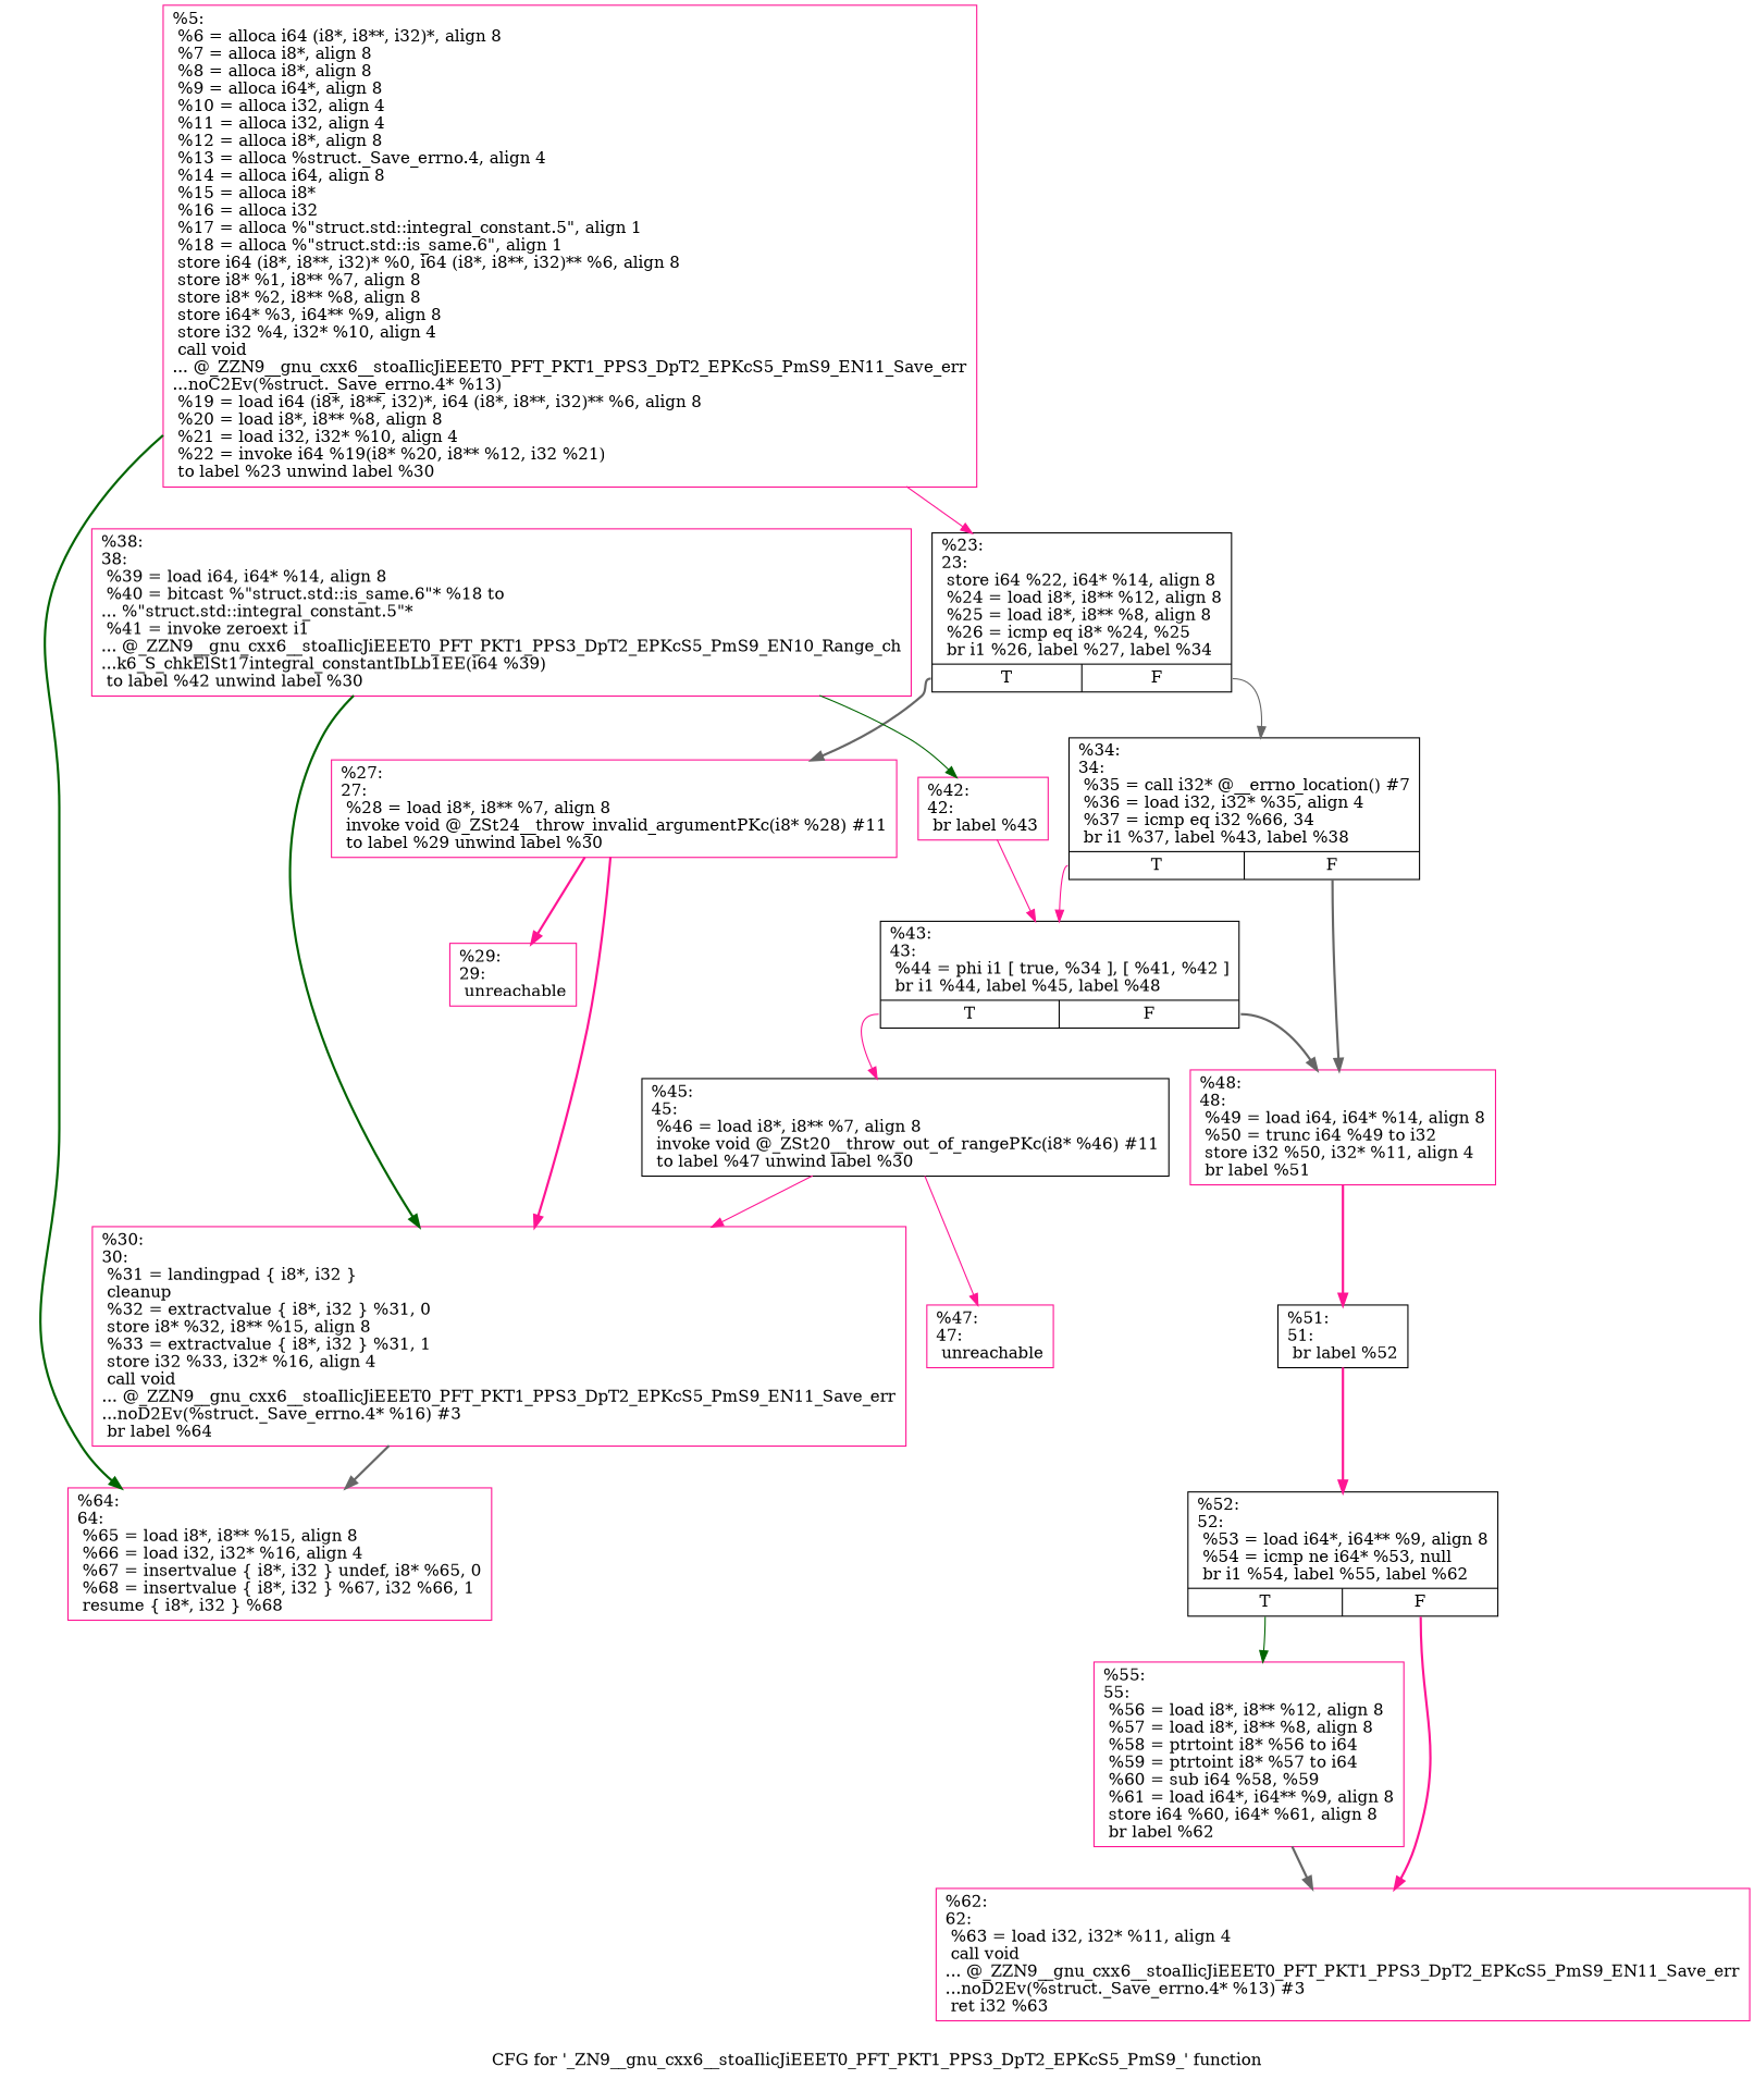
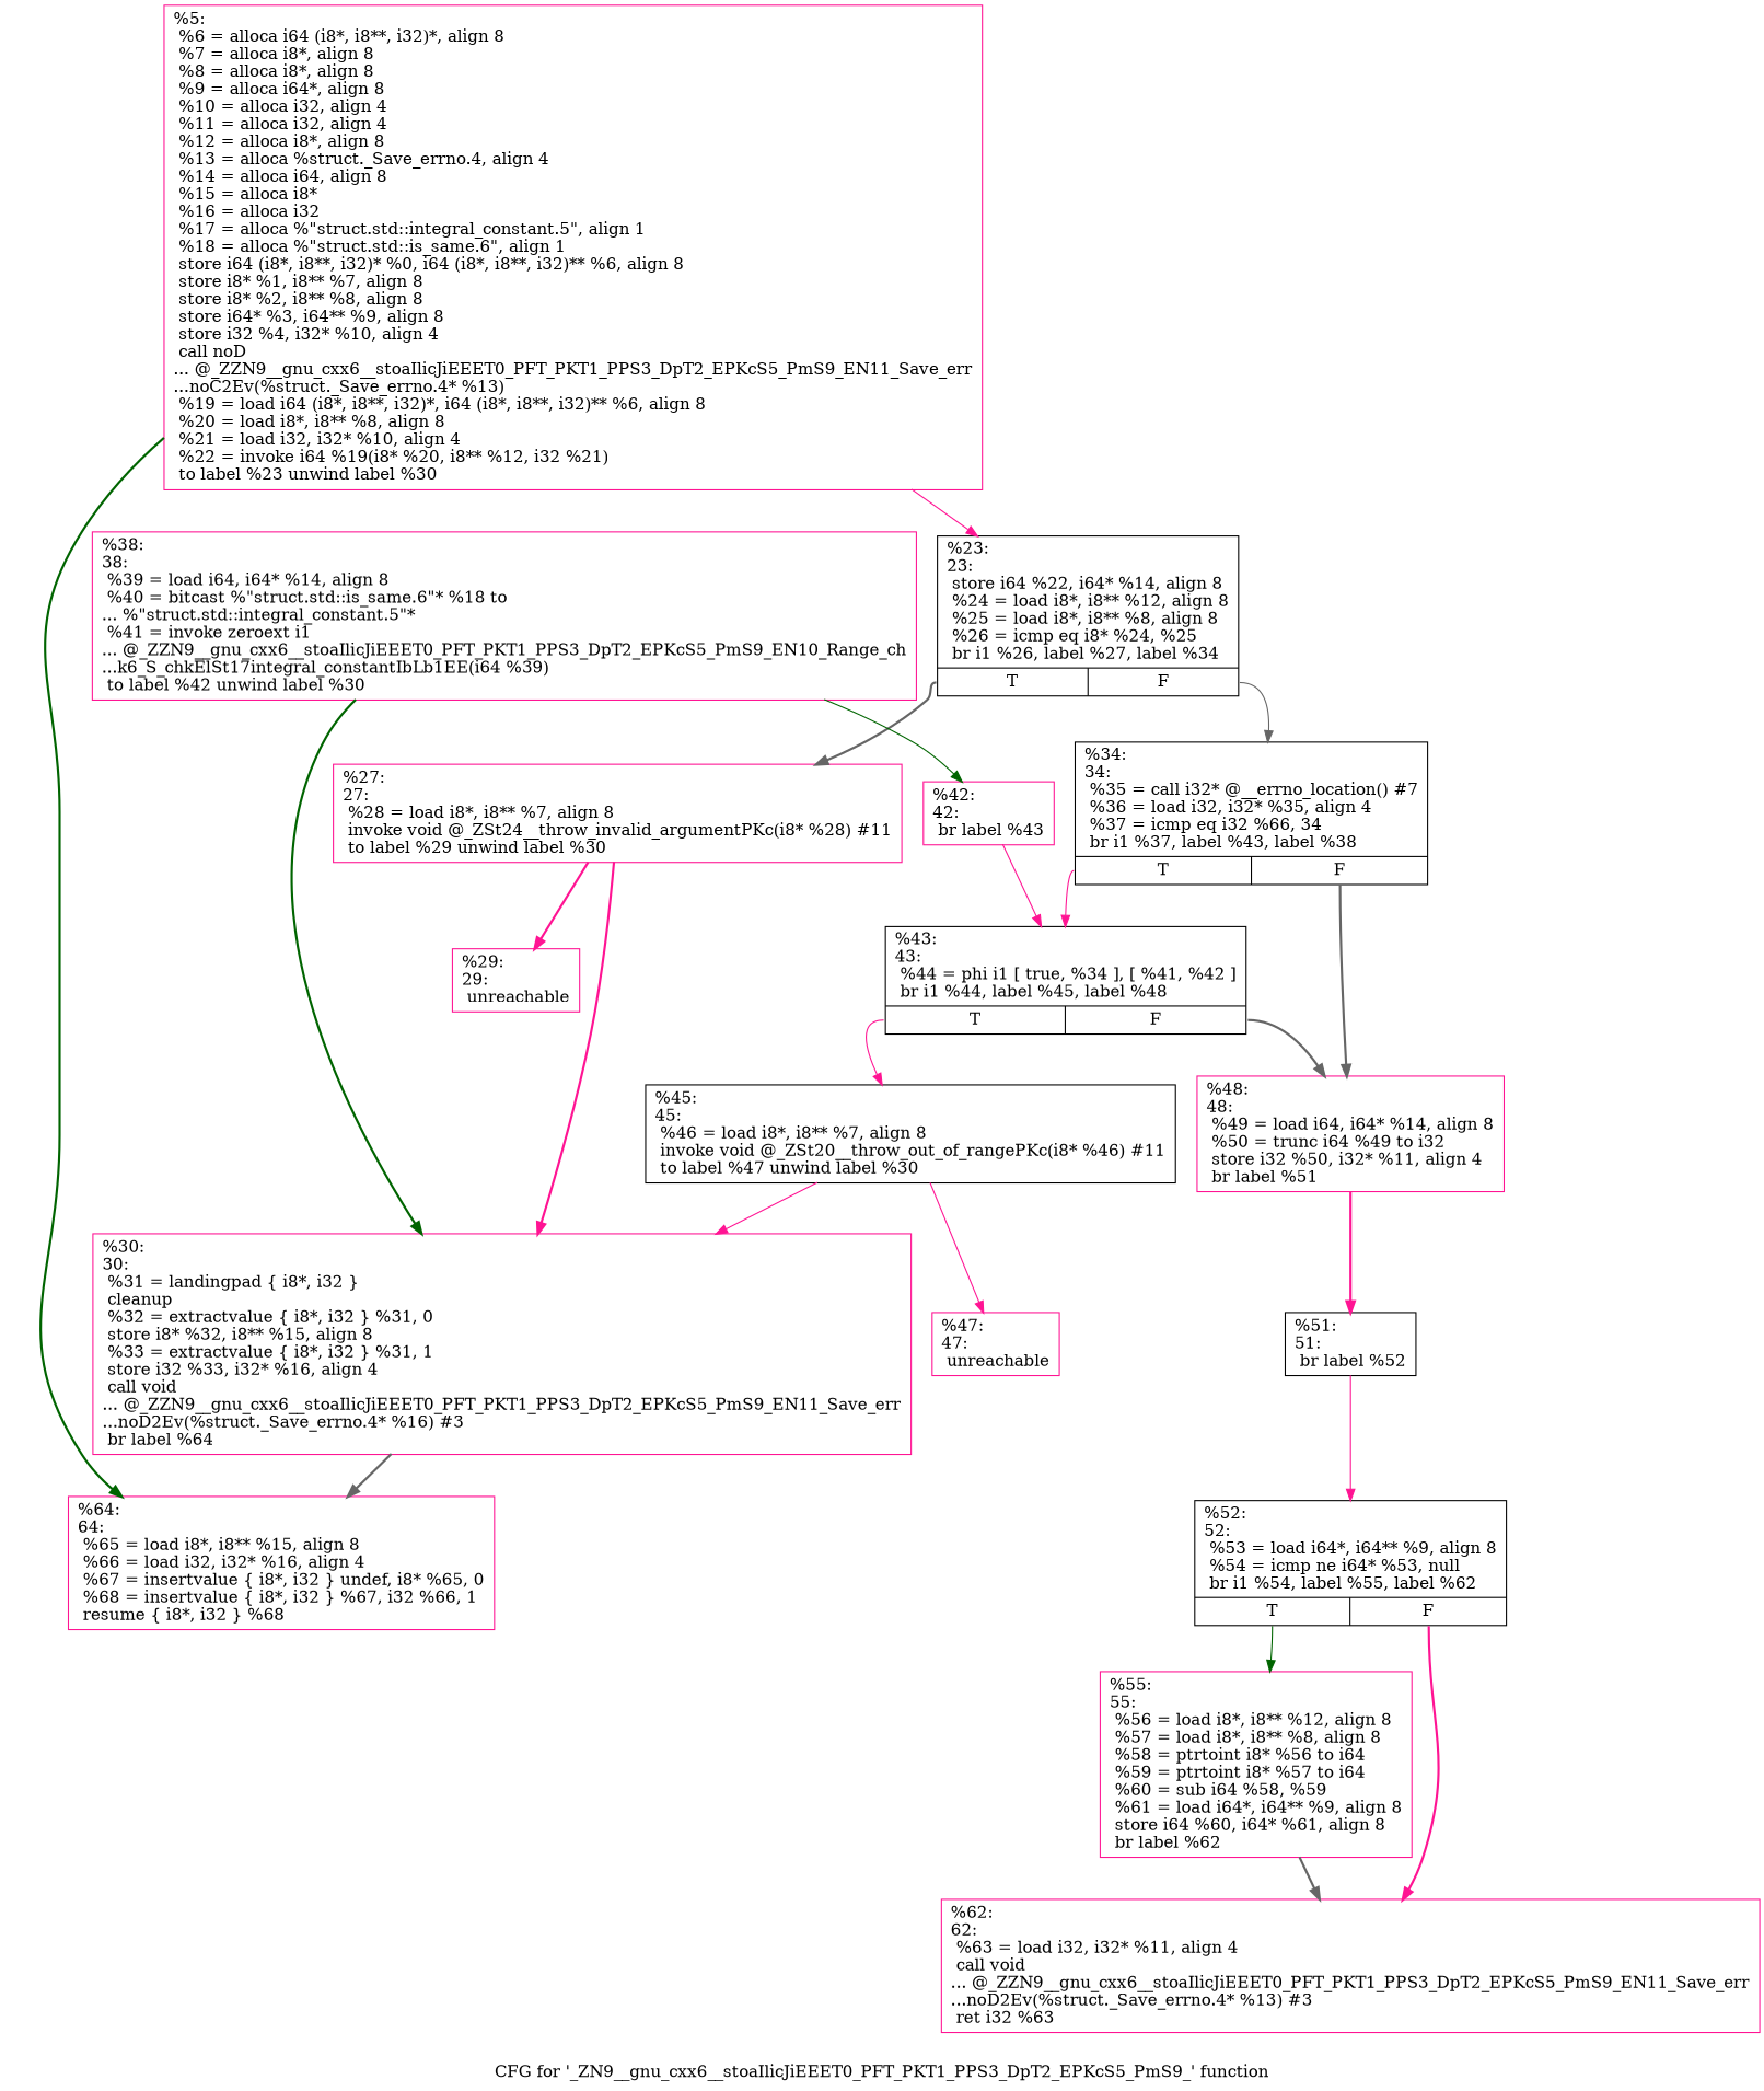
  digraph {
    label="CFG for '_ZN9__gnu_cxx6__stoaIlicJiEEET0_PFT_PKT1_PPS3_DpT2_EPKcS5_PmS9_' function"
    node [color=deeppink shape=record]
    edge [color=deeppink style=bold]
-   n1 [label="{%5:\l  %6 = alloca i64 (i8*, i8**, i32)*, align 8\l  %7 = alloca i8*, align 8\l  %8 = alloca i8*, align 8\l  %9 = alloca i64*, align 8\l  %10 = alloca i32, align 4\l  %11 = alloca i32, align 4\l  %12 = alloca i8*, align 8\l  %13 = alloca %struct._Save_errno.4, align 4\l  %14 = alloca i64, align 8\l  %15 = alloca i8*\l  %16 = alloca i32\l  %17 = alloca %\"struct.std::integral_constant.5\", align 1\l  %18 = alloca %\"struct.std::is_same.6\", align 1\l  store i64 (i8*, i8**, i32)* %0, i64 (i8*, i8**, i32)** %6, align 8\l  store i8* %1, i8** %7, align 8\l  store i8* %2, i8** %8, align 8\l  store i64* %3, i64** %9, align 8\l  store i32 %4, i32* %10, align 4\l  call void\l... @_ZZN9__gnu_cxx6__stoaIlicJiEEET0_PFT_PKT1_PPS3_DpT2_EPKcS5_PmS9_EN11_Save_err\l...noC2Ev(%struct._Save_errno.4* %13)\l  %19 = load i64 (i8*, i8**, i32)*, i64 (i8*, i8**, i32)** %6, align 8\l  %20 = load i8*, i8** %8, align 8\l  %21 = load i32, i32* %10, align 4\l  %22 = invoke i64 %19(i8* %20, i8** %12, i32 %21)\l          to label %23 unwind label %30\l}"]
+   n1 [label="{%5:\l  %6 = alloca i64 (i8*, i8**, i32)*, align 8\l  %7 = alloca i8*, align 8\l  %8 = alloca i8*, align 8\l  %9 = alloca i64*, align 8\l  %10 = alloca i32, align 4\l  %11 = alloca i32, align 4\l  %12 = alloca i8*, align 8\l  %13 = alloca %struct._Save_errno.4, align 4\l  %14 = alloca i64, align 8\l  %15 = alloca i8*\l  %16 = alloca i32\l  %17 = alloca %\"struct.std::integral_constant.5\", align 1\l  %18 = alloca %\"struct.std::is_same.6\", align 1\l  store i64 (i8*, i8**, i32)* %0, i64 (i8*, i8**, i32)** %6, align 8\l  store i8* %1, i8** %7, align 8\l  store i8* %2, i8** %8, align 8\l  store i64* %3, i64** %9, align 8\l  store i32 %4, i32* %10, align 4\l  call noD\l... @_ZZN9__gnu_cxx6__stoaIlicJiEEET0_PFT_PKT1_PPS3_DpT2_EPKcS5_PmS9_EN11_Save_err\l...noC2Ev(%struct._Save_errno.4* %13)\l  %19 = load i64 (i8*, i8**, i32)*, i64 (i8*, i8**, i32)** %6, align 8\l  %20 = load i8*, i8** %8, align 8\l  %21 = load i32, i32* %10, align 4\l  %22 = invoke i64 %19(i8* %20, i8** %12, i32 %21)\l          to label %23 unwind label %30\l}"]
    n2 [color=black label="{%23:\l23:                                               \l  store i64 %22, i64* %14, align 8\l  %24 = load i8*, i8** %12, align 8\l  %25 = load i8*, i8** %8, align 8\l  %26 = icmp eq i8* %24, %25\l  br i1 %26, label %27, label %34\l|{<s0>T|<s1>F}}"]
    n3 [label="{%64:\l64:                                               \l  %65 = load i8*, i8** %15, align 8\l  %66 = load i32, i32* %16, align 4\l  %67 = insertvalue \{ i8*, i32 \} undef, i8* %65, 0\l  %68 = insertvalue \{ i8*, i32 \} %67, i32 %66, 1\l  resume \{ i8*, i32 \} %68\l}"]
    n4 [label="{%27:\l27:                                               \l  %28 = load i8*, i8** %7, align 8\l  invoke void @_ZSt24__throw_invalid_argumentPKc(i8* %28) #11\l          to label %29 unwind label %30\l}"]
    n5 [color=black label="{%34:\l34:                                               \l  %35 = call i32* @__errno_location() #7\l  %36 = load i32, i32* %35, align 4\l  %37 = icmp eq i32 %66, 34\l  br i1 %37, label %43, label %38\l|{<s0>T|<s1>F}}"]
    n6 [label="{%30:\l30:                                               \l  %31 = landingpad \{ i8*, i32 \}\l          cleanup\l  %32 = extractvalue \{ i8*, i32 \} %31, 0\l  store i8* %32, i8** %15, align 8\l  %33 = extractvalue \{ i8*, i32 \} %31, 1\l  store i32 %33, i32* %16, align 4\l  call void\l... @_ZZN9__gnu_cxx6__stoaIlicJiEEET0_PFT_PKT1_PPS3_DpT2_EPKcS5_PmS9_EN11_Save_err\l...noD2Ev(%struct._Save_errno.4* %16) #3\l  br label %64\l}"]
    n7 [label="{%29:\l29:                                               \l  unreachable\l}"]
    n8 [color=black label="{%43:\l43:                                               \l  %44 = phi i1 [ true, %34 ], [ %41, %42 ]\l  br i1 %44, label %45, label %48\l|{<s0>T|<s1>F}}"]
    n9 [label="{%48:\l48:                                               \l  %49 = load i64, i64* %14, align 8\l  %50 = trunc i64 %49 to i32\l  store i32 %50, i32* %11, align 4\l  br label %51\l}"]
    n10 [color=black label="{%45:\l45:                                               \l  %46 = load i8*, i8** %7, align 8\l  invoke void @_ZSt20__throw_out_of_rangePKc(i8* %46) #11\l          to label %47 unwind label %30\l}"]
    n11 [label="{%38:\l38:                                               \l  %39 = load i64, i64* %14, align 8\l  %40 = bitcast %\"struct.std::is_same.6\"* %18 to\l... %\"struct.std::integral_constant.5\"*\l  %41 = invoke zeroext i1\l... @_ZZN9__gnu_cxx6__stoaIlicJiEEET0_PFT_PKT1_PPS3_DpT2_EPKcS5_PmS9_EN10_Range_ch\l...k6_S_chkElSt17integral_constantIbLb1EE(i64 %39)\l          to label %42 unwind label %30\l}"]
    n12 [label="{%42:\l42:                                               \l  br label %43\l}"]
    n13 [label="{%47:\l47:                                               \l  unreachable\l}"]
    n14 [color=black label="{%51:\l51:                                               \l  br label %52\l}"]
    n15 [color=black label="{%52:\l52:                                               \l  %53 = load i64*, i64** %9, align 8\l  %54 = icmp ne i64* %53, null\l  br i1 %54, label %55, label %62\l|{<s0>T|<s1>F}}"]
    n16 [label="{%55:\l55:                                               \l  %56 = load i8*, i8** %12, align 8\l  %57 = load i8*, i8** %8, align 8\l  %58 = ptrtoint i8* %56 to i64\l  %59 = ptrtoint i8* %57 to i64\l  %60 = sub i64 %58, %59\l  %61 = load i64*, i64** %9, align 8\l  store i64 %60, i64* %61, align 8\l  br label %62\l}"]
    n17 [label="{%62:\l62:                                               \l  %63 = load i32, i32* %11, align 4\l  call void\l... @_ZZN9__gnu_cxx6__stoaIlicJiEEET0_PFT_PKT1_PPS3_DpT2_EPKcS5_PmS9_EN11_Save_err\l...noD2Ev(%struct._Save_errno.4* %13) #3\l  ret i32 %63\l}"]
    n1 -> n2 [style=solid]
    n1 -> n3 [color=darkgreen]
    n2 -> n4 [color=gray40 tailport=s0]
    n2 -> n5 [color=gray40 style=solid tailport=s1]
    n4 -> n6
    n4 -> n7
    n5 -> n8 [style=solid tailport=s0]
    n5 -> n9 [color=gray40 tailport=s1]
    n6 -> n3 [color=gray40]
    n8 -> n9 [color=gray40 tailport=s1]
    n8 -> n10 [style=solid tailport=s0]
    n9 -> n14
    n10 -> n6 [style=solid]
    n10 -> n13 [style=solid]
    n11 -> n6 [color=darkgreen]
    n11 -> n12 [color=darkgreen style=solid]
    n12 -> n8 [style=solid]
-   n14 -> n15
+   n14 -> n15 [style=solid]
    n15 -> n16 [color=darkgreen style=solid tailport=s0]
    n15 -> n17 [tailport=s1]
    n16 -> n17 [color=gray40]
  }
